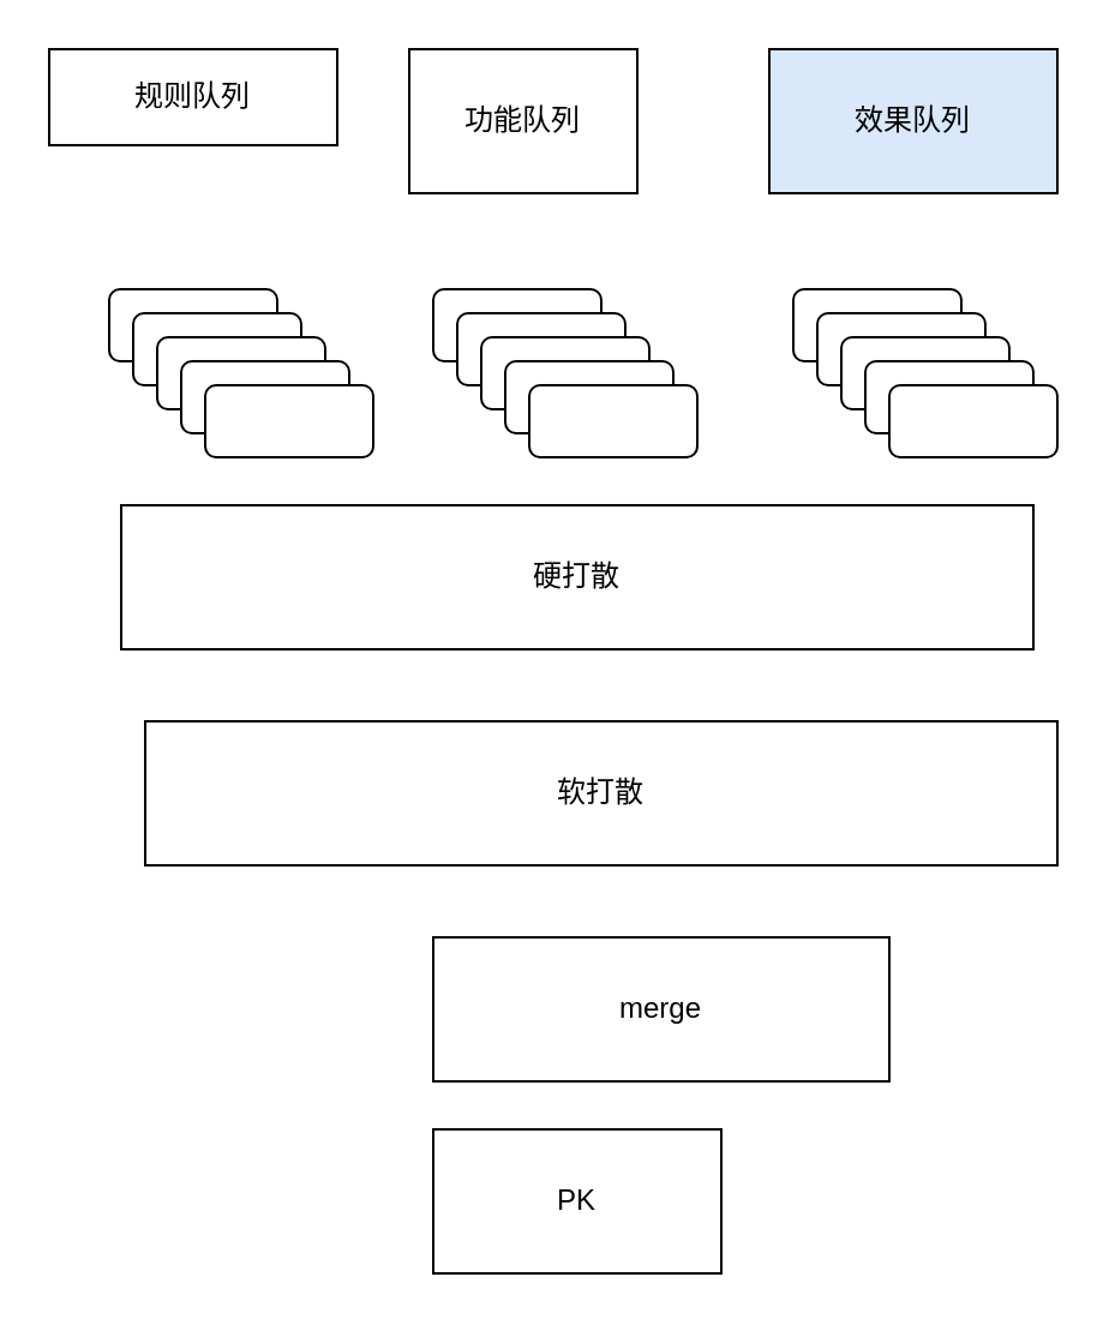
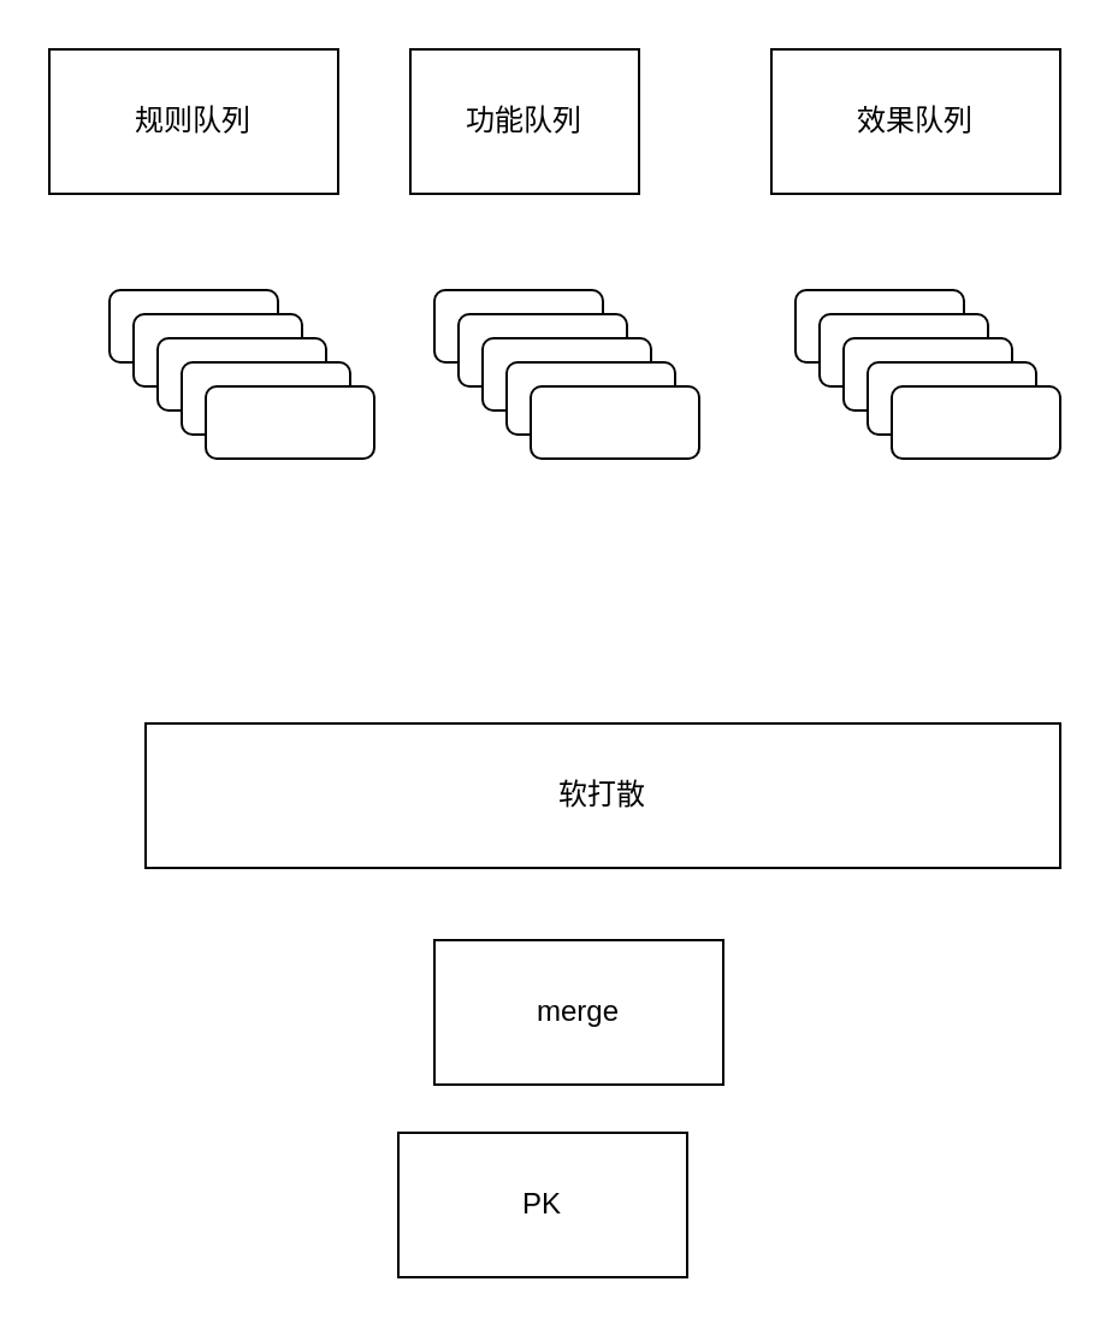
  <mxCell id="0" />
  <mxCell id="1" parent="0" />
- <mxCell id="2" value="规则队列" style="rounded=0;whiteSpace=wrap;html=1;" vertex="1" parent="1"><mxGeometry x="20" y="20" width="120" height="40" as="geometry" /></mxCell>
+ <mxCell id="2" value="规则队列" style="rounded=0;whiteSpace=wrap;html=1;" vertex="1" parent="1"><mxGeometry x="20" y="20" width="120" height="60" as="geometry" /></mxCell>
  <mxCell id="3" value="功能队列" style="rounded=0;whiteSpace=wrap;html=1;" vertex="1" parent="1"><mxGeometry x="170" y="20" width="95" height="60" as="geometry" /></mxCell>
- <mxCell id="4" value="效果队列" style="rounded=0;whiteSpace=wrap;html=1;fillColor=#dae8fc;" vertex="1" parent="1"><mxGeometry x="320" y="20" width="120" height="60" as="geometry" /></mxCell>
+ <mxCell id="4" value="效果队列" style="rounded=0;whiteSpace=wrap;html=1;" vertex="1" parent="1"><mxGeometry x="320" y="20" width="120" height="60" as="geometry" /></mxCell>
  <mxCell id="5" value="" style="rounded=1;whiteSpace=wrap;html=1;" vertex="1" parent="1"><mxGeometry x="45" y="120" width="70" height="30" as="geometry" /></mxCell>
  <mxCell id="6" value="" style="rounded=1;whiteSpace=wrap;html=1;" vertex="1" parent="1"><mxGeometry x="55" y="130" width="70" height="30" as="geometry" /></mxCell>
  <mxCell id="7" value="" style="rounded=1;whiteSpace=wrap;html=1;" vertex="1" parent="1"><mxGeometry x="65" y="140" width="70" height="30" as="geometry" /></mxCell>
  <mxCell id="8" value="" style="rounded=1;whiteSpace=wrap;html=1;" vertex="1" parent="1"><mxGeometry x="75" y="150" width="70" height="30" as="geometry" /></mxCell>
  <mxCell id="9" value="" style="rounded=1;whiteSpace=wrap;html=1;" vertex="1" parent="1"><mxGeometry x="85" y="160" width="70" height="30" as="geometry" /></mxCell>
  <mxCell id="10" value="" style="rounded=1;whiteSpace=wrap;html=1;" vertex="1" parent="1"><mxGeometry x="180" y="120" width="70" height="30" as="geometry" /></mxCell>
  <mxCell id="11" value="" style="rounded=1;whiteSpace=wrap;html=1;" vertex="1" parent="1"><mxGeometry x="190" y="130" width="70" height="30" as="geometry" /></mxCell>
  <mxCell id="12" value="" style="rounded=1;whiteSpace=wrap;html=1;" vertex="1" parent="1"><mxGeometry x="200" y="140" width="70" height="30" as="geometry" /></mxCell>
  <mxCell id="13" value="" style="rounded=1;whiteSpace=wrap;html=1;" vertex="1" parent="1"><mxGeometry x="210" y="150" width="70" height="30" as="geometry" /></mxCell>
  <mxCell id="14" value="" style="rounded=1;whiteSpace=wrap;html=1;" vertex="1" parent="1"><mxGeometry x="220" y="160" width="70" height="30" as="geometry" /></mxCell>
  <mxCell id="15" value="" style="rounded=1;whiteSpace=wrap;html=1;" vertex="1" parent="1"><mxGeometry x="330" y="120" width="70" height="30" as="geometry" /></mxCell>
  <mxCell id="16" value="" style="rounded=1;whiteSpace=wrap;html=1;" vertex="1" parent="1"><mxGeometry x="340" y="130" width="70" height="30" as="geometry" /></mxCell>
  <mxCell id="17" value="" style="rounded=1;whiteSpace=wrap;html=1;" vertex="1" parent="1"><mxGeometry x="350" y="140" width="70" height="30" as="geometry" /></mxCell>
  <mxCell id="18" value="" style="rounded=1;whiteSpace=wrap;html=1;" vertex="1" parent="1"><mxGeometry x="360" y="150" width="70" height="30" as="geometry" /></mxCell>
  <mxCell id="19" value="" style="rounded=1;whiteSpace=wrap;html=1;" vertex="1" parent="1"><mxGeometry x="370" y="160" width="70" height="30" as="geometry" /></mxCell>
- <mxCell id="20" value="硬打散" style="rounded=0;whiteSpace=wrap;html=1;" vertex="1" parent="1"><mxGeometry x="50" y="210" width="380" height="60" as="geometry" /></mxCell>
  <mxCell id="21" value="软打散" style="rounded=0;whiteSpace=wrap;html=1;" vertex="1" parent="1"><mxGeometry x="60" y="300" width="380" height="60" as="geometry" /></mxCell>
- <mxCell id="22" value="merge" style="rounded=0;whiteSpace=wrap;html=1;" vertex="1" parent="1"><mxGeometry x="180" y="390" width="190" height="60" as="geometry" /></mxCell>
- <mxCell id="23" value="PK" style="rounded=0;whiteSpace=wrap;html=1;" vertex="1" parent="1"><mxGeometry x="180" y="470" width="120" height="60" as="geometry" /></mxCell>
+ <mxCell id="22" value="merge" style="rounded=0;whiteSpace=wrap;html=1;" vertex="1" parent="1"><mxGeometry x="180" y="390" width="120" height="60" as="geometry" /></mxCell>
+ <mxCell id="23" value="PK" style="rounded=0;whiteSpace=wrap;html=1;" vertex="1" parent="1"><mxGeometry x="165" y="470" width="120" height="60" as="geometry" /></mxCell>
